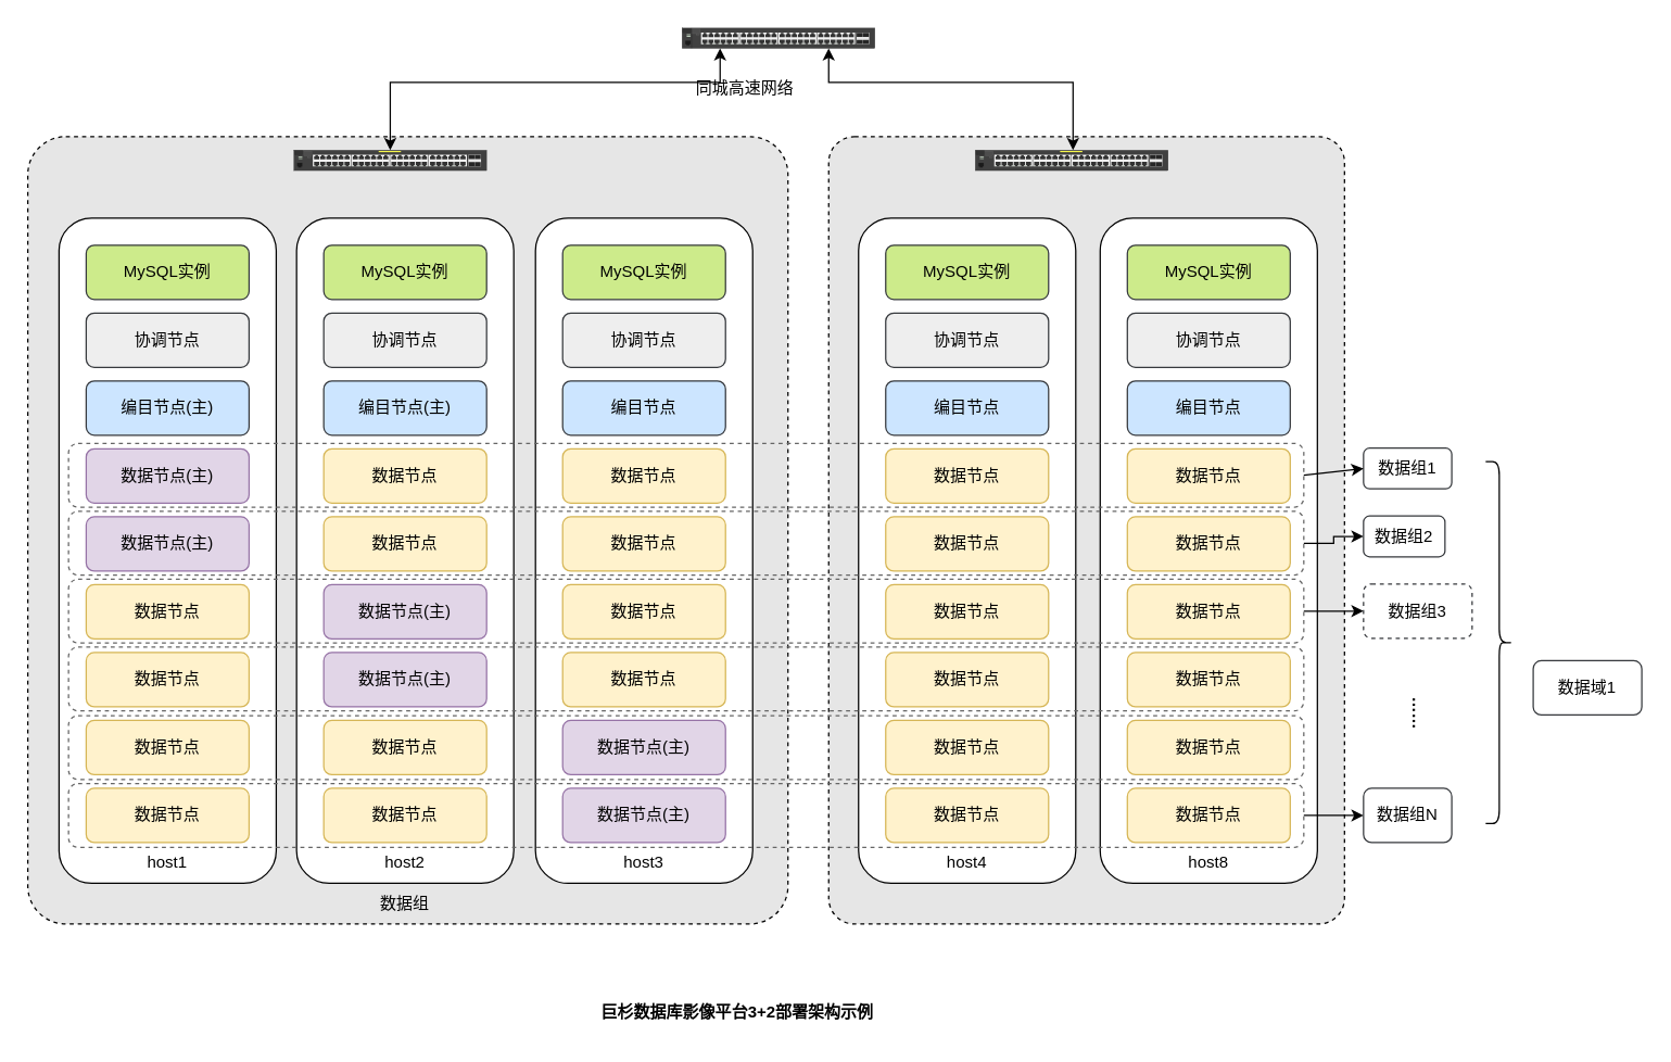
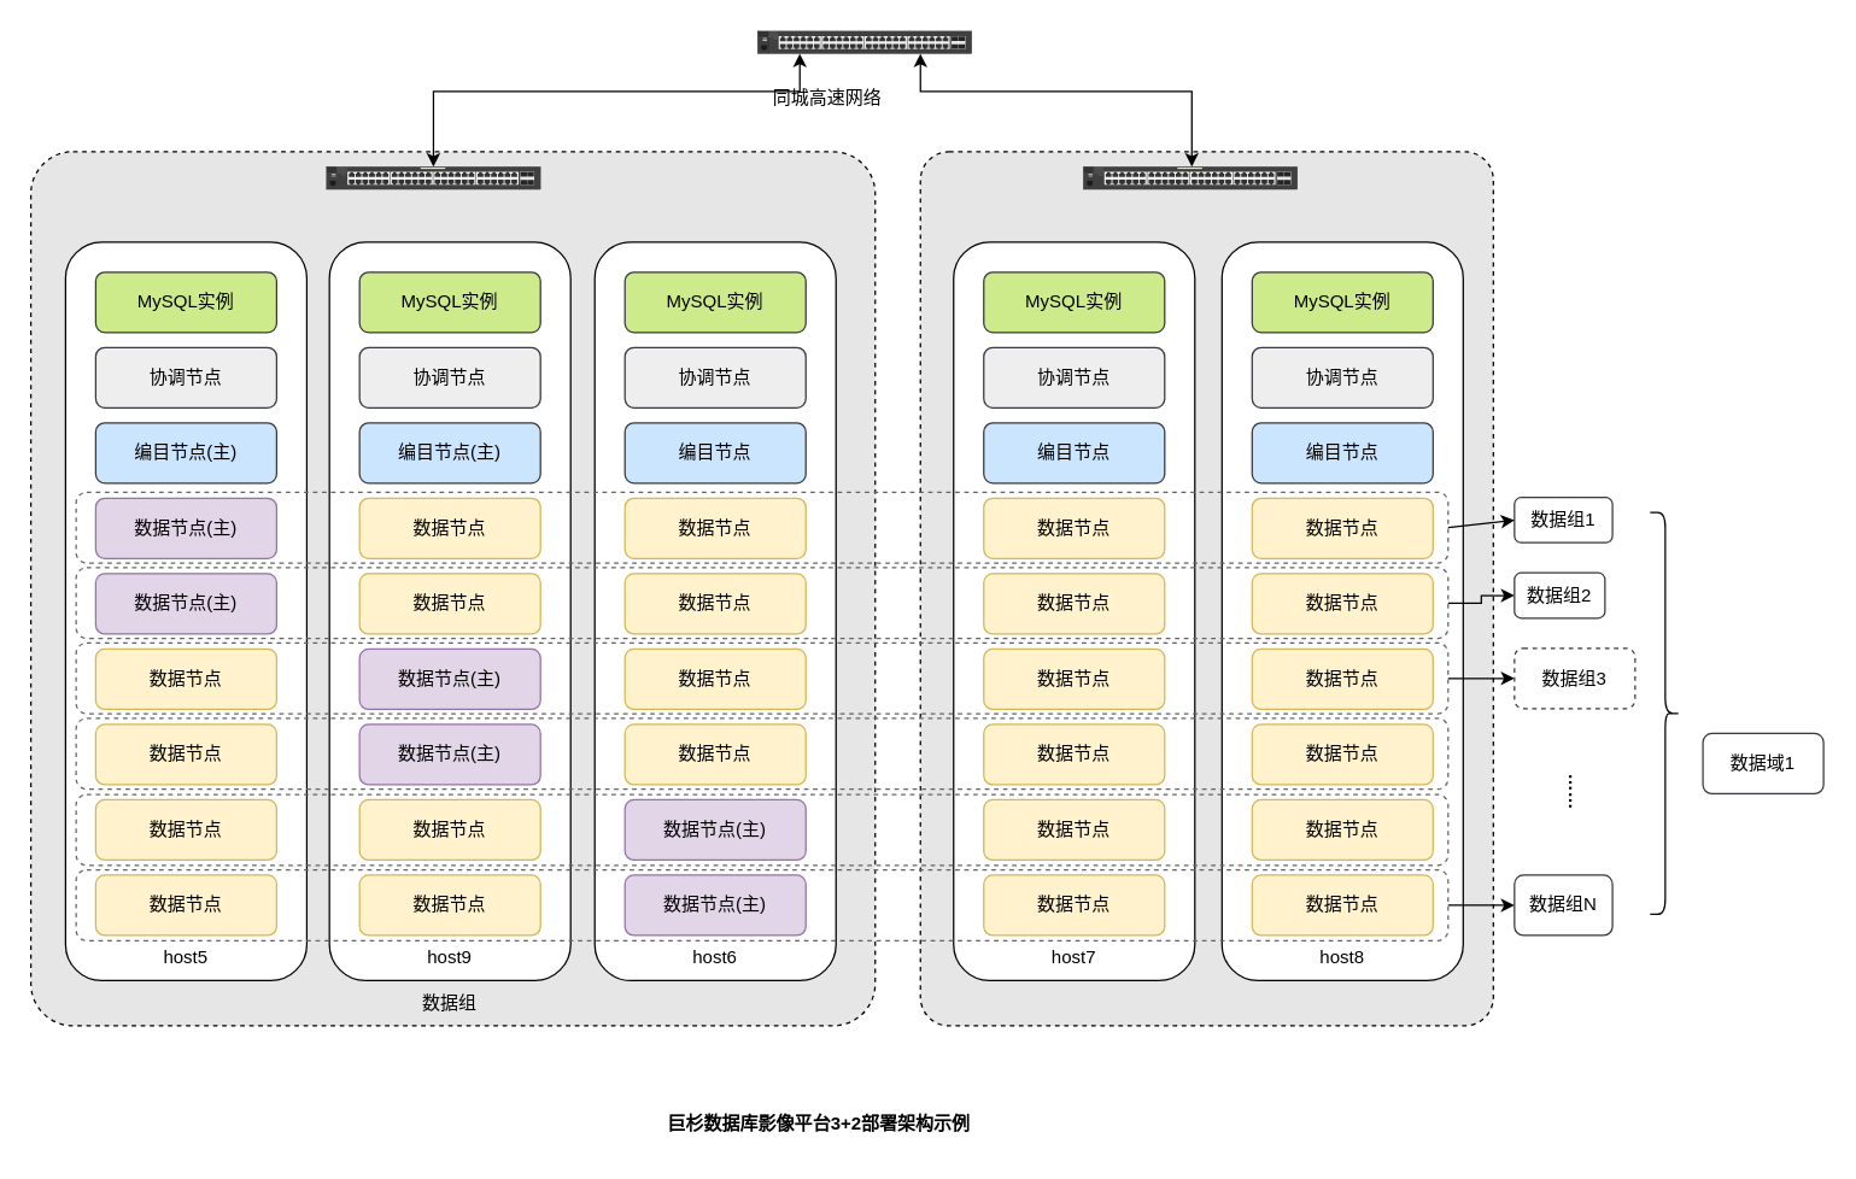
  <mxCell id="0" />
  <mxCell id="1" parent="0" />
  <mxCell id="2" value="" style="rounded=1;whiteSpace=wrap;html=1;arcSize=5;fillColor=#E6E6E6;dashed=1;strokeColor=#000000;strokeWidth=1;" vertex="1" parent="1"><mxGeometry x="610" y="100" width="380" height="580" as="geometry" /></mxCell>
  <mxCell id="3" value="" style="rounded=1;whiteSpace=wrap;html=1;" vertex="1" parent="1"><mxGeometry x="810" y="160" width="160" height="490" as="geometry" /></mxCell>
  <mxCell id="4" value="数据节点" style="rounded=1;whiteSpace=wrap;html=1;fillColor=#fff2cc;strokeColor=#d6b656;" vertex="1" parent="1"><mxGeometry x="830" y="330" width="120" height="40" as="geometry" /></mxCell>
  <mxCell id="5" value="数据节点" style="rounded=1;whiteSpace=wrap;html=1;fillColor=#fff2cc;strokeColor=#d6b656;" vertex="1" parent="1"><mxGeometry x="830" y="380" width="120" height="40" as="geometry" /></mxCell>
  <mxCell id="6" value="数据节点" style="rounded=1;whiteSpace=wrap;html=1;fillColor=#fff2cc;strokeColor=#d6b656;" vertex="1" parent="1"><mxGeometry x="830" y="430" width="120" height="40" as="geometry" /></mxCell>
  <mxCell id="7" value="数据节点" style="rounded=1;whiteSpace=wrap;html=1;fillColor=#fff2cc;strokeColor=#d6b656;" vertex="1" parent="1"><mxGeometry x="830" y="480" width="120" height="40" as="geometry" /></mxCell>
  <mxCell id="8" value="数据节点" style="rounded=1;whiteSpace=wrap;html=1;fillColor=#fff2cc;strokeColor=#d6b656;" vertex="1" parent="1"><mxGeometry x="830" y="530" width="120" height="40" as="geometry" /></mxCell>
  <mxCell id="9" value="数据节点" style="rounded=1;whiteSpace=wrap;html=1;fillColor=#fff2cc;strokeColor=#d6b656;" vertex="1" parent="1"><mxGeometry x="830" y="580" width="120" height="40" as="geometry" /></mxCell>
  <mxCell id="10" value="MySQL实例" style="rounded=1;whiteSpace=wrap;html=1;fillColor=#cdeb8b;strokeColor=#36393d;" vertex="1" parent="1"><mxGeometry x="830" y="180" width="120" height="40" as="geometry" /></mxCell>
  <mxCell id="11" value="编目节点" style="rounded=1;whiteSpace=wrap;html=1;fillColor=#cce5ff;strokeColor=#36393d;" vertex="1" parent="1"><mxGeometry x="830" y="280" width="120" height="40" as="geometry" /></mxCell>
  <mxCell id="12" value="协调节点" style="rounded=1;whiteSpace=wrap;html=1;fillColor=#eeeeee;strokeColor=#36393d;" vertex="1" parent="1"><mxGeometry x="830" y="230" width="120" height="40" as="geometry" /></mxCell>
  <mxCell id="13" value="host8" style="text;html=1;align=center;verticalAlign=middle;whiteSpace=wrap;rounded=1;" vertex="1" parent="1"><mxGeometry x="860" y="620" width="60" height="30" as="geometry" /></mxCell>
  <mxCell id="14" value="" style="rounded=1;whiteSpace=wrap;html=1;arcSize=5;fillColor=#E6E6E6;dashed=1;strokeColor=#000000;strokeWidth=1;" vertex="1" parent="1"><mxGeometry x="20" y="100" width="560" height="580" as="geometry" /></mxCell>
  <mxCell id="15" value="" style="rounded=1;whiteSpace=wrap;html=1;" vertex="1" parent="1"><mxGeometry x="43" y="160" width="160" height="490" as="geometry" /></mxCell>
  <mxCell id="16" value="" style="rounded=1;whiteSpace=wrap;html=1;" vertex="1" parent="1"><mxGeometry x="218" y="160" width="160" height="490" as="geometry" /></mxCell>
  <mxCell id="17" value="" style="rounded=1;whiteSpace=wrap;html=1;" vertex="1" parent="1"><mxGeometry x="394" y="160" width="160" height="490" as="geometry" /></mxCell>
  <mxCell id="18" value="" style="rounded=1;whiteSpace=wrap;html=1;" vertex="1" parent="1"><mxGeometry x="632" y="160" width="160" height="490" as="geometry" /></mxCell>
  <mxCell id="19" style="edgeStyle=orthogonalEdgeStyle;rounded=0;orthogonalLoop=1;jettySize=auto;html=1;entryX=0;entryY=0.5;entryDx=0;entryDy=0;" edge="1" parent="1" source="20" target="62"><mxGeometry relative="1" as="geometry" /></mxCell>
  <mxCell id="20" value="" style="rounded=1;whiteSpace=wrap;html=1;fillColor=none;dashed=1;gradientColor=#b3b3b3;strokeColor=#666666;" vertex="1" parent="1"><mxGeometry x="50" y="576.5" width="910" height="47" as="geometry" /></mxCell>
  <mxCell id="21" value="" style="rounded=1;whiteSpace=wrap;html=1;fillColor=none;dashed=1;gradientColor=#b3b3b3;strokeColor=#666666;" vertex="1" parent="1"><mxGeometry x="50" y="526.5" width="910" height="47" as="geometry" /></mxCell>
  <mxCell id="22" value="" style="rounded=1;whiteSpace=wrap;html=1;fillColor=none;dashed=1;gradientColor=#b3b3b3;strokeColor=#666666;" vertex="1" parent="1"><mxGeometry x="50" y="476" width="910" height="47" as="geometry" /></mxCell>
  <mxCell id="23" style="edgeStyle=orthogonalEdgeStyle;rounded=0;orthogonalLoop=1;jettySize=auto;html=1;entryX=0;entryY=0.5;entryDx=0;entryDy=0;" edge="1" parent="1" source="24" target="61"><mxGeometry relative="1" as="geometry" /></mxCell>
  <mxCell id="24" value="" style="rounded=1;whiteSpace=wrap;html=1;fillColor=none;dashed=1;gradientColor=#b3b3b3;strokeColor=#666666;" vertex="1" parent="1"><mxGeometry x="50" y="426" width="910" height="47" as="geometry" /></mxCell>
  <mxCell id="25" style="edgeStyle=orthogonalEdgeStyle;rounded=0;orthogonalLoop=1;jettySize=auto;html=1;" edge="1" parent="1" source="26" target="60"><mxGeometry relative="1" as="geometry" /></mxCell>
  <mxCell id="26" value="" style="rounded=1;whiteSpace=wrap;html=1;fillColor=none;dashed=1;gradientColor=#b3b3b3;strokeColor=#666666;" vertex="1" parent="1"><mxGeometry x="50" y="376" width="910" height="47" as="geometry" /></mxCell>
  <mxCell id="27" value="" style="rounded=1;whiteSpace=wrap;html=1;fillColor=none;dashed=1;gradientColor=#b3b3b3;strokeColor=#666666;" vertex="1" parent="1"><mxGeometry x="50" y="326" width="910" height="47" as="geometry" /></mxCell>
  <mxCell id="28" value="数据节点" style="rounded=1;whiteSpace=wrap;html=1;fillColor=#fff2cc;strokeColor=#d6b656;" vertex="1" parent="1"><mxGeometry x="238" y="330" width="120" height="40" as="geometry" /></mxCell>
  <mxCell id="29" value="数据节点" style="rounded=1;whiteSpace=wrap;html=1;fillColor=#fff2cc;strokeColor=#d6b656;" vertex="1" parent="1"><mxGeometry x="238" y="380" width="120" height="40" as="geometry" /></mxCell>
  <mxCell id="30" value="数据节点(主)" style="rounded=1;whiteSpace=wrap;html=1;fillColor=#e1d5e7;strokeColor=#9673a6;" vertex="1" parent="1"><mxGeometry x="238" y="430" width="120" height="40" as="geometry" /></mxCell>
  <mxCell id="31" value="数据节点(主)" style="rounded=1;whiteSpace=wrap;html=1;fillColor=#e1d5e7;strokeColor=#9673a6;" vertex="1" parent="1"><mxGeometry x="238" y="480" width="120" height="40" as="geometry" /></mxCell>
  <mxCell id="32" value="数据节点" style="rounded=1;whiteSpace=wrap;html=1;fillColor=#fff2cc;strokeColor=#d6b656;" vertex="1" parent="1"><mxGeometry x="238" y="530" width="120" height="40" as="geometry" /></mxCell>
  <mxCell id="33" value="数据节点" style="rounded=1;whiteSpace=wrap;html=1;fillColor=#fff2cc;strokeColor=#d6b656;" vertex="1" parent="1"><mxGeometry x="238" y="580" width="120" height="40" as="geometry" /></mxCell>
  <mxCell id="34" value="MySQL实例" style="rounded=1;whiteSpace=wrap;html=1;fillColor=#cdeb8b;strokeColor=#36393d;" vertex="1" parent="1"><mxGeometry x="238" y="180" width="120" height="40" as="geometry" /></mxCell>
  <mxCell id="35" value="编目节点(主)" style="rounded=1;whiteSpace=wrap;html=1;fillColor=#cce5ff;strokeColor=#36393d;" vertex="1" parent="1"><mxGeometry x="238" y="280" width="120" height="40" as="geometry" /></mxCell>
  <mxCell id="36" value="协调节点" style="rounded=1;whiteSpace=wrap;html=1;fillColor=#eeeeee;strokeColor=#36393d;" vertex="1" parent="1"><mxGeometry x="238" y="230" width="120" height="40" as="geometry" /></mxCell>
- <mxCell id="37" value="host2" style="text;html=1;align=center;verticalAlign=middle;whiteSpace=wrap;rounded=1;" vertex="1" parent="1"><mxGeometry x="268" y="620" width="60" height="30" as="geometry" /></mxCell>
+ <mxCell id="37" value="host9" style="text;html=1;align=center;verticalAlign=middle;whiteSpace=wrap;rounded=1;" vertex="1" parent="1"><mxGeometry x="268" y="620" width="60" height="30" as="geometry" /></mxCell>
  <mxCell id="38" value="数据节点" style="rounded=1;whiteSpace=wrap;html=1;fillColor=#fff2cc;strokeColor=#d6b656;" vertex="1" parent="1"><mxGeometry x="414" y="330" width="120" height="40" as="geometry" /></mxCell>
  <mxCell id="39" value="数据节点" style="rounded=1;whiteSpace=wrap;html=1;fillColor=#fff2cc;strokeColor=#d6b656;" vertex="1" parent="1"><mxGeometry x="414" y="380" width="120" height="40" as="geometry" /></mxCell>
  <mxCell id="40" value="数据节点" style="rounded=1;whiteSpace=wrap;html=1;fillColor=#fff2cc;strokeColor=#d6b656;" vertex="1" parent="1"><mxGeometry x="414" y="430" width="120" height="40" as="geometry" /></mxCell>
  <mxCell id="41" value="数据节点" style="rounded=1;whiteSpace=wrap;html=1;fillColor=#fff2cc;strokeColor=#d6b656;" vertex="1" parent="1"><mxGeometry x="414" y="480" width="120" height="40" as="geometry" /></mxCell>
  <mxCell id="42" value="数据节点(主)" style="rounded=1;whiteSpace=wrap;html=1;fillColor=#e1d5e7;strokeColor=#9673a6;" vertex="1" parent="1"><mxGeometry x="414" y="530" width="120" height="40" as="geometry" /></mxCell>
  <mxCell id="43" value="数据节点(主)" style="rounded=1;whiteSpace=wrap;html=1;fillColor=#e1d5e7;strokeColor=#9673a6;" vertex="1" parent="1"><mxGeometry x="414" y="580" width="120" height="40" as="geometry" /></mxCell>
  <mxCell id="44" value="MySQL实例" style="rounded=1;whiteSpace=wrap;html=1;fillColor=#cdeb8b;strokeColor=#36393d;" vertex="1" parent="1"><mxGeometry x="414" y="180" width="120" height="40" as="geometry" /></mxCell>
  <mxCell id="45" value="编目节点" style="rounded=1;whiteSpace=wrap;html=1;fillColor=#cce5ff;strokeColor=#36393d;" vertex="1" parent="1"><mxGeometry x="414" y="280" width="120" height="40" as="geometry" /></mxCell>
  <mxCell id="46" value="协调节点" style="rounded=1;whiteSpace=wrap;html=1;fillColor=#eeeeee;strokeColor=#36393d;" vertex="1" parent="1"><mxGeometry x="414" y="230" width="120" height="40" as="geometry" /></mxCell>
- <mxCell id="47" value="host3" style="text;html=1;align=center;verticalAlign=middle;whiteSpace=wrap;rounded=1;" vertex="1" parent="1"><mxGeometry x="444" y="620" width="60" height="30" as="geometry" /></mxCell>
+ <mxCell id="47" value="host6" style="text;html=1;align=center;verticalAlign=middle;whiteSpace=wrap;rounded=1;" vertex="1" parent="1"><mxGeometry x="444" y="620" width="60" height="30" as="geometry" /></mxCell>
  <mxCell id="48" value="数据节点" style="rounded=1;whiteSpace=wrap;html=1;fillColor=#fff2cc;strokeColor=#d6b656;" vertex="1" parent="1"><mxGeometry x="652" y="330" width="120" height="40" as="geometry" /></mxCell>
  <mxCell id="49" value="数据节点" style="rounded=1;whiteSpace=wrap;html=1;fillColor=#fff2cc;strokeColor=#d6b656;" vertex="1" parent="1"><mxGeometry x="652" y="380" width="120" height="40" as="geometry" /></mxCell>
  <mxCell id="50" value="数据节点" style="rounded=1;whiteSpace=wrap;html=1;fillColor=#fff2cc;strokeColor=#d6b656;" vertex="1" parent="1"><mxGeometry x="652" y="430" width="120" height="40" as="geometry" /></mxCell>
  <mxCell id="51" value="数据节点" style="rounded=1;whiteSpace=wrap;html=1;fillColor=#fff2cc;strokeColor=#d6b656;" vertex="1" parent="1"><mxGeometry x="652" y="480" width="120" height="40" as="geometry" /></mxCell>
  <mxCell id="52" value="数据节点" style="rounded=1;whiteSpace=wrap;html=1;fillColor=#fff2cc;strokeColor=#d6b656;" vertex="1" parent="1"><mxGeometry x="652" y="530" width="120" height="40" as="geometry" /></mxCell>
  <mxCell id="53" value="数据节点" style="rounded=1;whiteSpace=wrap;html=1;fillColor=#fff2cc;strokeColor=#d6b656;" vertex="1" parent="1"><mxGeometry x="652" y="580" width="120" height="40" as="geometry" /></mxCell>
  <mxCell id="54" value="MySQL实例" style="rounded=1;whiteSpace=wrap;html=1;fillColor=#cdeb8b;strokeColor=#36393d;" vertex="1" parent="1"><mxGeometry x="652" y="180" width="120" height="40" as="geometry" /></mxCell>
  <mxCell id="55" value="编目节点" style="rounded=1;whiteSpace=wrap;html=1;fillColor=#cce5ff;strokeColor=#36393d;" vertex="1" parent="1"><mxGeometry x="652" y="280" width="120" height="40" as="geometry" /></mxCell>
  <mxCell id="56" value="协调节点" style="rounded=1;whiteSpace=wrap;html=1;fillColor=#eeeeee;strokeColor=#36393d;" vertex="1" parent="1"><mxGeometry x="652" y="230" width="120" height="40" as="geometry" /></mxCell>
- <mxCell id="57" value="host4" style="text;html=1;align=center;verticalAlign=middle;whiteSpace=wrap;rounded=1;" vertex="1" parent="1"><mxGeometry x="682" y="620" width="60" height="30" as="geometry" /></mxCell>
+ <mxCell id="57" value="host7" style="text;html=1;align=center;verticalAlign=middle;whiteSpace=wrap;rounded=1;" vertex="1" parent="1"><mxGeometry x="682" y="620" width="60" height="30" as="geometry" /></mxCell>
  <mxCell id="58" value="数据组1" style="rounded=1;whiteSpace=wrap;html=1;fillColor=none;strokeColor=#36393d;" vertex="1" parent="1"><mxGeometry x="1004" y="329.5" width="65" height="30" as="geometry" /></mxCell>
  <mxCell id="59" value="" style="endArrow=classic;html=1;rounded=1;exitX=1;exitY=0.5;exitDx=0;exitDy=0;entryX=0;entryY=0.5;entryDx=0;entryDy=0;" edge="1" parent="1" target="58" source="27"><mxGeometry width="50" height="50" relative="1" as="geometry"><mxPoint x="790" y="349.5" as="sourcePoint" /><mxPoint x="610" y="410" as="targetPoint" /></mxGeometry></mxCell>
  <mxCell id="60" value="数据组2" style="rounded=1;whiteSpace=wrap;html=1;fillColor=none;strokeColor=#36393d;" vertex="1" parent="1"><mxGeometry x="1004" y="379.5" width="60" height="30" as="geometry" /></mxCell>
  <mxCell id="61" value="数据组3" style="rounded=1;whiteSpace=wrap;html=1;fillColor=none;strokeColor=#36393d;dashed=1;" vertex="1" parent="1"><mxGeometry x="1004" y="429.5" width="80" height="40" as="geometry" /></mxCell>
  <mxCell id="62" value="数据组N" style="rounded=1;whiteSpace=wrap;html=1;fillColor=none;strokeColor=#36393d;" vertex="1" parent="1"><mxGeometry x="1004" y="580" width="65" height="40" as="geometry" /></mxCell>
  <mxCell id="63" value="……" style="text;html=1;align=center;verticalAlign=middle;whiteSpace=wrap;rounded=1;direction=east;textDirection=vertical-lr;fontStyle=1;" vertex="1" parent="1"><mxGeometry x="1014" y="510" width="60" height="30" as="geometry" /></mxCell>
  <mxCell id="64" value="" style="shape=curlyBracket;whiteSpace=wrap;html=1;rounded=1;flipH=1;labelPosition=right;verticalLabelPosition=middle;align=left;verticalAlign=middle;" vertex="1" parent="1"><mxGeometry x="1094" y="339.5" width="20" height="266.5" as="geometry" /></mxCell>
  <mxCell id="65" value="数据域1" style="rounded=1;whiteSpace=wrap;html=1;fillColor=none;strokeColor=#36393d;" vertex="1" parent="1"><mxGeometry x="1129" y="486" width="80" height="40" as="geometry" /></mxCell>
  <mxCell id="66" value="巨杉数据库影像平台3+2部署架构示例" style="text;html=1;align=center;verticalAlign=middle;whiteSpace=wrap;rounded=1;fontStyle=1;" vertex="1" parent="1"><mxGeometry x="410" y="730" width="266" height="30" as="geometry" /></mxCell>
  <mxCell id="67" value="数据组" style="text;html=1;align=center;verticalAlign=middle;whiteSpace=wrap;rounded=1;" vertex="1" parent="1"><mxGeometry x="268" y="650" width="60" height="30" as="geometry" /></mxCell>
  <mxCell id="68" style="edgeStyle=orthogonalEdgeStyle;rounded=0;orthogonalLoop=1;jettySize=auto;html=1;startArrow=classic;startFill=1;" edge="1" parent="1" source="70" target="72"><mxGeometry relative="1" as="geometry"><Array as="points"><mxPoint x="530" y="60" /><mxPoint x="287" y="60" /></Array></mxGeometry></mxCell>
  <mxCell id="69" style="edgeStyle=orthogonalEdgeStyle;rounded=0;orthogonalLoop=1;jettySize=auto;html=1;startArrow=classic;startFill=1;" edge="1" parent="1" source="70" target="71"><mxGeometry relative="1" as="geometry"><Array as="points"><mxPoint x="610" y="60" /><mxPoint x="790" y="60" /></Array></mxGeometry></mxCell>
  <mxCell id="70" value="" style="html=1;verticalLabelPosition=bottom;verticalAlign=top;outlineConnect=0;shadow=0;dashed=0;shape=mxgraph.rack.hpe_aruba.switches.j9775a_2530_48g_switch;" vertex="1" parent="1"><mxGeometry x="502" y="20" width="142" height="15" as="geometry" /></mxCell>
  <mxCell id="71" value="" style="html=1;verticalLabelPosition=bottom;verticalAlign=top;outlineConnect=0;shadow=0;dashed=0;shape=mxgraph.rack.hpe_aruba.switches.j9772a_2530_48g_poeplus_switch;" vertex="1" parent="1"><mxGeometry x="718" y="110" width="142" height="15" as="geometry" /></mxCell>
  <mxCell id="72" value="" style="html=1;verticalLabelPosition=bottom;verticalAlign=top;outlineConnect=0;shadow=0;dashed=0;shape=mxgraph.rack.hpe_aruba.switches.j9772a_2530_48g_poeplus_switch;" vertex="1" parent="1"><mxGeometry x="216" y="110" width="142" height="15" as="geometry" /></mxCell>
  <mxCell id="73" value="同城高速网络" style="text;html=1;align=center;verticalAlign=middle;whiteSpace=wrap;rounded=1;" vertex="1" parent="1"><mxGeometry x="494.5" y="50" width="107" height="30" as="geometry" /></mxCell>
  <mxCell id="74" value="数据节点(主)" style="rounded=1;whiteSpace=wrap;html=1;fillColor=#e1d5e7;strokeColor=#9673a6;" vertex="1" parent="1"><mxGeometry x="63" y="330" width="120" height="40" as="geometry" /></mxCell>
  <mxCell id="75" value="数据节点(主)" style="rounded=1;whiteSpace=wrap;html=1;fillColor=#e1d5e7;strokeColor=#9673a6;" vertex="1" parent="1"><mxGeometry x="63" y="380" width="120" height="40" as="geometry" /></mxCell>
  <mxCell id="76" value="数据节点" style="rounded=1;whiteSpace=wrap;html=1;fillColor=#fff2cc;strokeColor=#d6b656;" vertex="1" parent="1"><mxGeometry x="63" y="430" width="120" height="40" as="geometry" /></mxCell>
  <mxCell id="77" value="数据节点" style="rounded=1;whiteSpace=wrap;html=1;fillColor=#fff2cc;strokeColor=#d6b656;" vertex="1" parent="1"><mxGeometry x="63" y="480" width="120" height="40" as="geometry" /></mxCell>
  <mxCell id="78" value="数据节点" style="rounded=1;whiteSpace=wrap;html=1;fillColor=#fff2cc;strokeColor=#d6b656;" vertex="1" parent="1"><mxGeometry x="63" y="530" width="120" height="40" as="geometry" /></mxCell>
  <mxCell id="79" value="数据节点" style="rounded=1;whiteSpace=wrap;html=1;fillColor=#fff2cc;strokeColor=#d6b656;" vertex="1" parent="1"><mxGeometry x="63" y="580" width="120" height="40" as="geometry" /></mxCell>
  <mxCell id="80" value="MySQL实例" style="rounded=1;whiteSpace=wrap;html=1;fillColor=#cdeb8b;strokeColor=#36393d;" vertex="1" parent="1"><mxGeometry x="63" y="180" width="120" height="40" as="geometry" /></mxCell>
  <mxCell id="81" value="编目节点(主)" style="rounded=1;whiteSpace=wrap;html=1;fillColor=#cce5ff;strokeColor=#36393d;" vertex="1" parent="1"><mxGeometry x="63" y="280" width="120" height="40" as="geometry" /></mxCell>
  <mxCell id="82" value="协调节点" style="rounded=1;whiteSpace=wrap;html=1;fillColor=#eeeeee;strokeColor=#36393d;" vertex="1" parent="1"><mxGeometry x="63" y="230" width="120" height="40" as="geometry" /></mxCell>
- <mxCell id="83" value="host1" style="text;html=1;align=center;verticalAlign=middle;whiteSpace=wrap;rounded=1;" vertex="1" parent="1"><mxGeometry x="93" y="620" width="60" height="30" as="geometry" /></mxCell>
+ <mxCell id="83" value="host5" style="text;html=1;align=center;verticalAlign=middle;whiteSpace=wrap;rounded=1;" vertex="1" parent="1"><mxGeometry x="93" y="620" width="60" height="30" as="geometry" /></mxCell>
